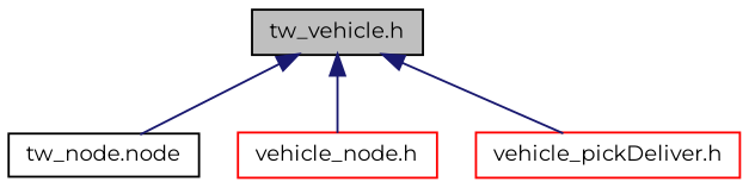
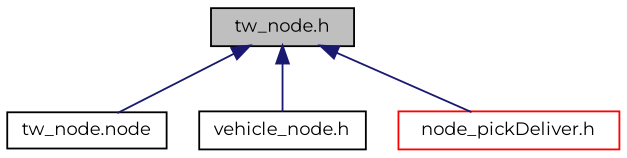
  digraph {
    fontname=Montserrat
    node [color=black fillcolor=white fontname=Montserrat fontsize=10 shape=record style=filled]
    edge [color=midnightblue dir=back fontname=Montserrat fontsize=10 labelfontname=Helvetica labelfontsize=10 style=solid]
-   n1 [fillcolor=grey75 fontcolor=black height=0.2 label="tw_vehicle.h" width=0.4]
+   n1 [fillcolor=grey75 fontcolor=black height=0.2 label="tw_node.h" width=0.4]
    n2 [height=0.2 label="tw_node.node" width=0.4]
-   n3 [color=red height=0.2 label="vehicle_node.h" width=0.4]
-   n4 [color=red height=0.2 label="vehicle_pickDeliver.h" width=0.4]
+   n3 [height=0.2 label="vehicle_node.h" width=0.4]
+   n4 [color=red height=0.2 label="node_pickDeliver.h" width=0.4]
    n1 -> n2
    n1 -> n3
    n1 -> n4
  }
